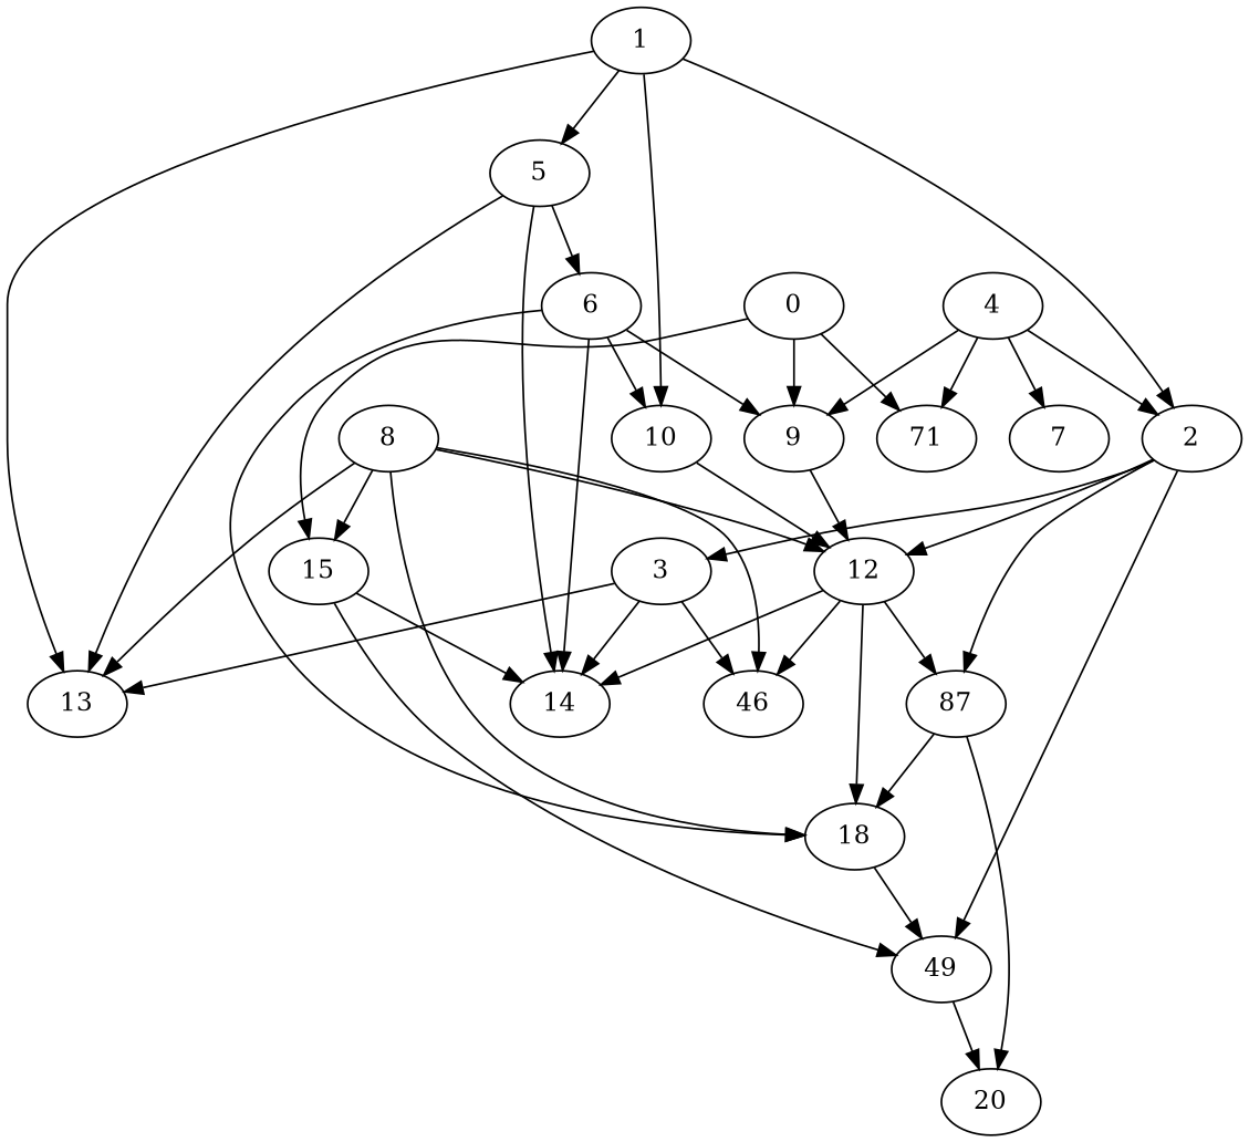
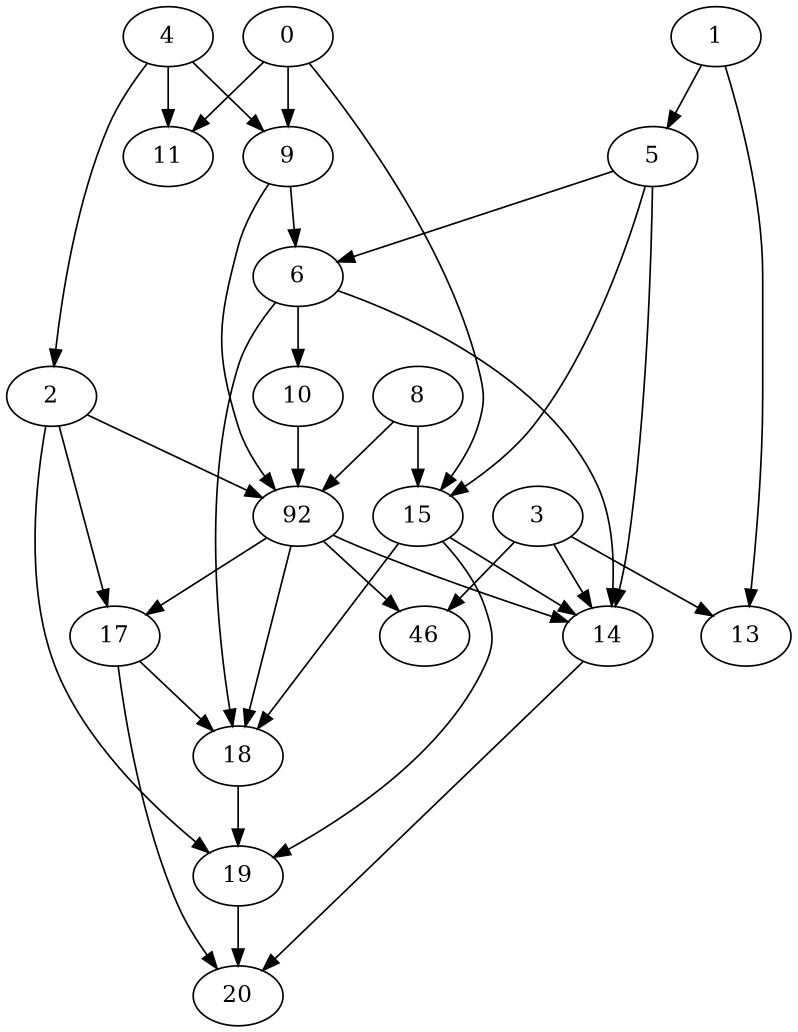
  digraph {
    node [Weight=9]
    edge [Weight=14]
    0 [Weight=7]
    9 [Weight=5]
-   11 [Weight=10 label=71]
+   11 [Weight=10]
    15 [Weight=10]
-   12 [Weight=6]
-   19 [label=49]
+   12 [Weight=6 label=92]
+   19
    14 [Weight=6]
-   17 [Weight=4 label=87]
+   17 [Weight=4]
    n9 [Weight=2 label=46]
    18
    20 [Weight=4]
    1 [Weight=8]
    2 [Weight=3]
    5
    10 [Weight=3]
    13 [Weight=7]
    3 [Weight=3]
    6 [Weight=10]
    4 [Weight=2]
-   7
    8 [Weight=4]
    0 -> 9 [Weight=37]
    0 -> 11 [Weight=33]
    0 -> 15 [Weight=19]
    9 -> 12 [Weight=33]
    15 -> 19
    15 -> 14
    12 -> 14 [Weight=42]
    12 -> 17 [Weight=47]
    12 -> n9 [Weight=9]
    12 -> 18 [Weight=37]
    19 -> 20
+   14 -> 20 [Weight=37]
    17 -> 18 [Weight=37]
    17 -> 20
    18 -> 19 [Weight=28]
-   1 -> 2 [Weight=37]
    1 -> 5 [Weight=33]
-   1 -> 10 [Weight=47]
    1 -> 13
    2 -> 12
    2 -> 19 [Weight=42]
    2 -> 17 [Weight=28]
-   2 -> 3 [Weight=47]
    5 -> 14 [Weight=37]
-   5 -> 13 [Weight=23]
+   5 -> 15 [Weight=23]
    5 -> 6 [Weight=33]
    10 -> 12 [Weight=42]
    3 -> 14 [Weight=33]
    3 -> n9
    3 -> 13 [Weight=33]
-   6 -> 9 [Weight=42]
+   9 -> 6 [Weight=42]
    6 -> 14 [Weight=42]
    6 -> 18 [Weight=9]
    6 -> 10 [Weight=9]
    4 -> 9 [Weight=19]
    4 -> 11 [Weight=42]
    4 -> 2 [Weight=23]
-   4 -> 7 [Weight=19]
    8 -> 15
    8 -> 12 [Weight=37]
-   8 -> n9 [Weight=23]
-   8 -> 18 [Weight=33]
-   8 -> 13 [Weight=23]
+   15 -> 18 [Weight=33]
  }
